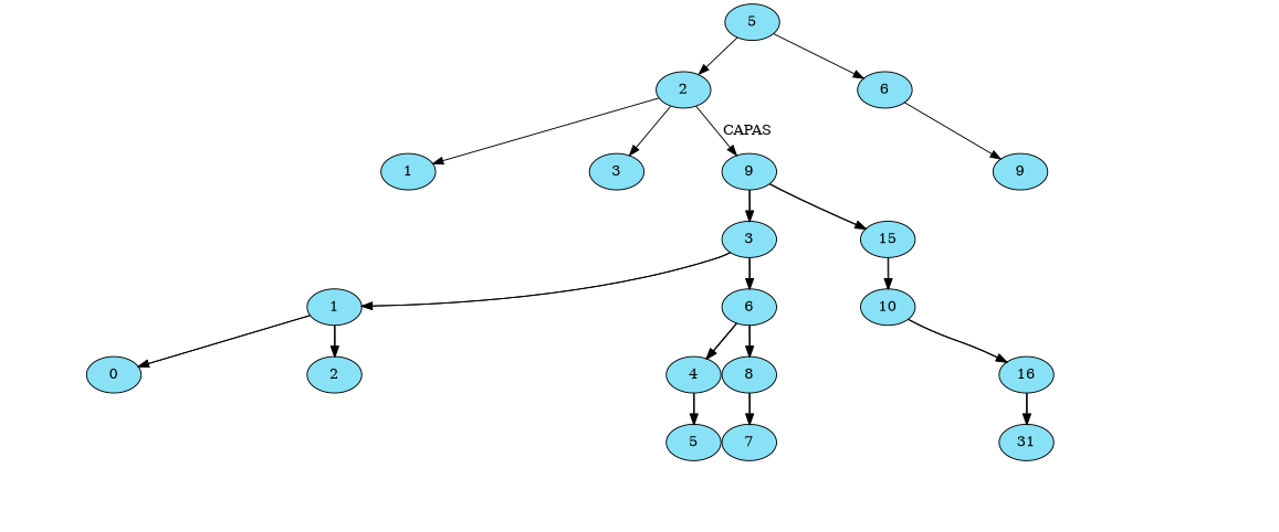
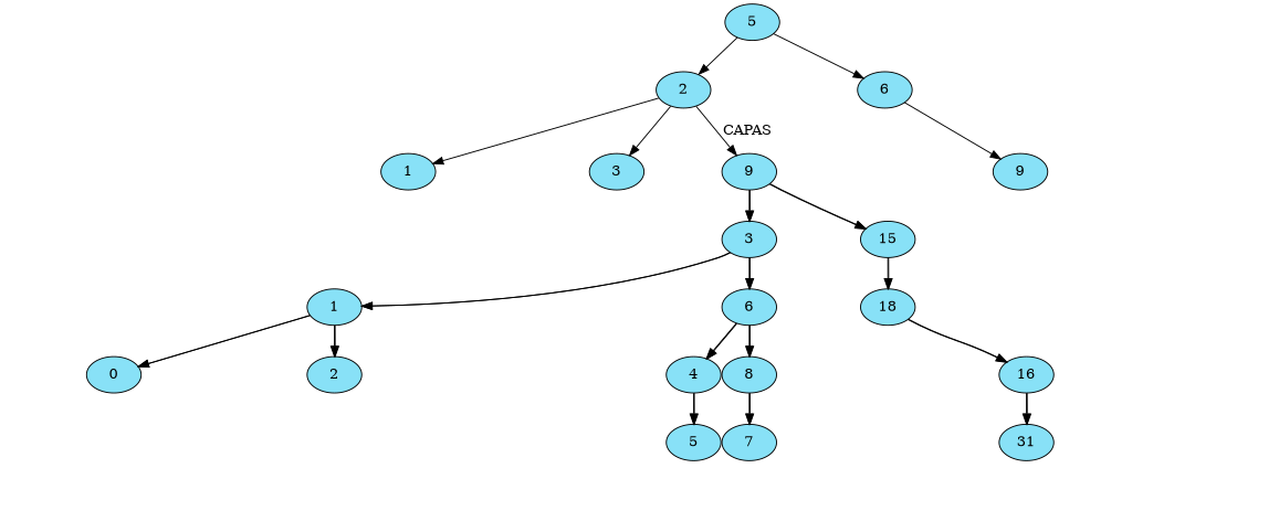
  digraph {
    nodesep=0
    ranksep=0.4
    node [fillcolor="#88E1F7" style=filled]
    edge [arrowsize=0 style=invisible]
    n1 [label=5]
    n2 [label=2]
    n3 [label=6]
    n4 [label=1]
    n5 [label=3]
    n6 [label=9]
    Invisible759326409 [style=invis]
    n8 [label=9]
    Invisible219936980 [style=invis]
    Invisible419326396 [style=invis]
    n11 [label=3]
    n12 [label=15]
    Invisible697067219 [style=invis]
    n14 [label=1]
    n15 [label=6]
-   n16 [label=10]
+   n16 [label=18]
    Invisible1616914546 [style=invis]
    n18 [label=0]
    n19 [label=2]
    n20 [label=4]
    n21 [label=8]
    Invisible1134315519 [style=invis]
    Invisible1776990092 [style=invis]
    Invisible1620665503 [style=invis]
    n25 [label=5]
    n26 [label=7]
    Invisible1133463552 [style=invis]
    Invisible1592250667 [style=invis]
    Invisible2137376439 [style=invis]
    Invisible1746497906 [style=invis]
    n31 [label=16]
    n32 [label=31]
    Invisible1494660120 [style=invis]
    Invisible135760851 [style=invis]
    n1 -> n2 [arrowsize="" style=""]
    n1 -> n3 [arrowsize="" style=""]
    n2 -> n4 [arrowsize="" style=""]
    n2 -> n5 [arrowsize="" style=""]
    n2 -> n6 [label=CAPAS arrowsize="" style=""]
    n3 -> Invisible759326409
    n3 -> n8 [arrowsize="" style=""]
    n4 -> Invisible219936980
    n4 -> Invisible219936980
    n5 -> Invisible419326396
    n5 -> Invisible419326396
    n6 -> n11 [arrowsize="" style=""]
    n6 -> n11 [arrowsize="" style=""]
    n6 -> n12 [arrowsize="" style=""]
    n6 -> n12 [arrowsize="" style=""]
    n8 -> Invisible697067219
    n8 -> Invisible697067219
    n11 -> n14 [arrowsize="" style=""]
    n11 -> n14 [arrowsize="" style=""]
    n11 -> n15 [arrowsize="" style=""]
    n11 -> n15 [arrowsize="" style=""]
    n12 -> n16 [arrowsize="" style=""]
    n12 -> n16 [arrowsize="" style=""]
    n12 -> Invisible1616914546
    n12 -> Invisible1616914546
    n14 -> n18 [arrowsize="" style=""]
    n14 -> n18 [arrowsize="" style=""]
    n14 -> n19 [arrowsize="" style=""]
    n14 -> n19 [arrowsize="" style=""]
    n15 -> n20 [arrowsize="" style=""]
    n15 -> n20 [arrowsize="" style=""]
    n15 -> n21 [arrowsize="" style=""]
    n15 -> n21 [arrowsize="" style=""]
    n16 -> Invisible1746497906
    n16 -> Invisible1746497906
    n16 -> n31 [arrowsize="" style=""]
    n16 -> n31 [arrowsize="" style=""]
    n18 -> Invisible1134315519
    n18 -> Invisible1134315519
    n18 -> Invisible1134315519
    n18 -> Invisible1134315519
    n19 -> Invisible1776990092
    n19 -> Invisible1776990092
    n19 -> Invisible1776990092
    n19 -> Invisible1776990092
    n20 -> Invisible1620665503
    n20 -> Invisible1620665503
    n20 -> n25 [arrowsize="" style=""]
    n20 -> n25 [arrowsize="" style=""]
    n21 -> n26 [arrowsize="" style=""]
    n21 -> n26 [arrowsize="" style=""]
    n21 -> Invisible1133463552
    n21 -> Invisible1133463552
    n25 -> Invisible1592250667
    n25 -> Invisible1592250667
    n25 -> Invisible1592250667
    n25 -> Invisible1592250667
    n26 -> Invisible2137376439
    n26 -> Invisible2137376439
    n26 -> Invisible2137376439
    n26 -> Invisible2137376439
    n31 -> n32 [arrowsize="" style=""]
    n31 -> n32 [arrowsize="" style=""]
    n31 -> Invisible1494660120
    n31 -> Invisible1494660120
    n32 -> Invisible135760851
    n32 -> Invisible135760851
    n32 -> Invisible135760851
    n32 -> Invisible135760851
  }
